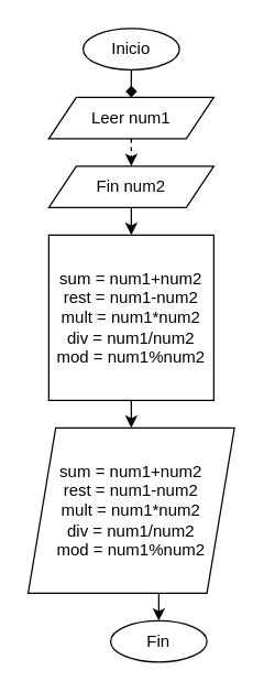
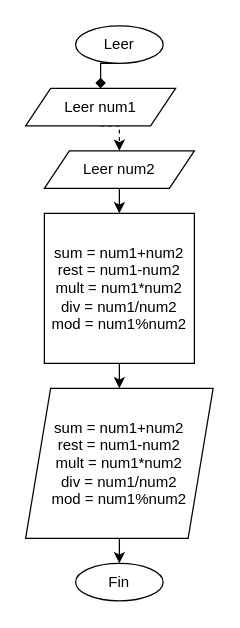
  <mxCell id="0" />
  <mxCell id="1" parent="0" />
  <mxCell id="2" style="edgeStyle=orthogonalEdgeStyle;rounded=0;orthogonalLoop=1;jettySize=auto;html=1;exitX=0.5;exitY=1;exitDx=0;exitDy=0;entryX=0.5;entryY=0;entryDx=0;entryDy=0;endArrow=diamond;" edge="1" parent="1" source="3" target="6"><mxGeometry relative="1" as="geometry" /></mxCell>
- <mxCell id="3" value="Inicio" style="ellipse;whiteSpace=wrap;html=1;" vertex="1" parent="1"><mxGeometry x="60" y="20" width="70" height="30" as="geometry" /></mxCell>
- <mxCell id="4" value="Fin" style="ellipse;whiteSpace=wrap;html=1;" vertex="1" parent="1"><mxGeometry x="80" y="450" width="70" height="30" as="geometry" /></mxCell>
+ <mxCell id="3" value="Leer" style="ellipse;whiteSpace=wrap;html=1;" vertex="1" parent="1"><mxGeometry x="60" y="20" width="70" height="30" as="geometry" /></mxCell>
+ <mxCell id="4" value="Fin" style="ellipse;whiteSpace=wrap;html=1;" vertex="1" parent="1"><mxGeometry x="60" y="450" width="70" height="30" as="geometry" /></mxCell>
  <mxCell id="5" style="edgeStyle=orthogonalEdgeStyle;rounded=0;orthogonalLoop=1;jettySize=auto;html=1;exitX=0.5;exitY=1;exitDx=0;exitDy=0;entryX=0.5;entryY=0;entryDx=0;entryDy=0;dashed=1;" edge="1" parent="1" source="6" target="8"><mxGeometry relative="1" as="geometry" /></mxCell>
- <mxCell id="6" value="Leer num1" style="shape=parallelogram;perimeter=parallelogramPerimeter;whiteSpace=wrap;html=1;fixedSize=1;" vertex="1" parent="1"><mxGeometry x="35" y="70" width="120" height="30" as="geometry" /></mxCell>
+ <mxCell id="6" value="Leer num1" style="shape=parallelogram;perimeter=parallelogramPerimeter;whiteSpace=wrap;html=1;fixedSize=1;" vertex="1" parent="1"><mxGeometry x="20" y="70" width="120" height="30" as="geometry" /></mxCell>
  <mxCell id="7" style="edgeStyle=orthogonalEdgeStyle;rounded=0;orthogonalLoop=1;jettySize=auto;html=1;exitX=0.5;exitY=1;exitDx=0;exitDy=0;entryX=0.5;entryY=0;entryDx=0;entryDy=0;" edge="1" parent="1" source="8" target="10"><mxGeometry relative="1" as="geometry" /></mxCell>
- <mxCell id="8" value="Fin num2" style="shape=parallelogram;perimeter=parallelogramPerimeter;whiteSpace=wrap;html=1;fixedSize=1;" vertex="1" parent="1"><mxGeometry x="35" y="120" width="120" height="30" as="geometry" /></mxCell>
+ <mxCell id="8" value="Leer num2" style="shape=parallelogram;perimeter=parallelogramPerimeter;whiteSpace=wrap;html=1;fixedSize=1;" vertex="1" parent="1"><mxGeometry x="35" y="120" width="120" height="30" as="geometry" /></mxCell>
  <mxCell id="9" style="edgeStyle=orthogonalEdgeStyle;rounded=0;orthogonalLoop=1;jettySize=auto;html=1;exitX=0.5;exitY=1;exitDx=0;exitDy=0;entryX=0.5;entryY=0;entryDx=0;entryDy=0;" edge="1" parent="1" source="10" target="12"><mxGeometry relative="1" as="geometry" /></mxCell>
  <mxCell id="10" value="sum = num1+num2&lt;br&gt;rest = num1-num2&lt;br&gt;mult = num1*num2&lt;br&gt;div = num1/num2&lt;br&gt;mod = num1%num2" style="whiteSpace=wrap;html=1;aspect=fixed;" vertex="1" parent="1"><mxGeometry x="35" y="170" width="120" height="120" as="geometry" /></mxCell>
  <mxCell id="11" style="edgeStyle=orthogonalEdgeStyle;rounded=0;orthogonalLoop=1;jettySize=auto;html=1;exitX=0.5;exitY=1;exitDx=0;exitDy=0;entryX=0.5;entryY=0;entryDx=0;entryDy=0;" edge="1" parent="1" source="12" target="4"><mxGeometry relative="1" as="geometry" /></mxCell>
  <mxCell id="12" value="sum = num1+num2&lt;br&gt;rest = num1-num2&lt;br&gt;mult = num1*num2&lt;br&gt;div = num1/num2&lt;br&gt;mod = num1%num2" style="shape=parallelogram;perimeter=parallelogramPerimeter;whiteSpace=wrap;html=1;fixedSize=1;" vertex="1" parent="1"><mxGeometry x="20" y="310" width="150" height="120" as="geometry" /></mxCell>
